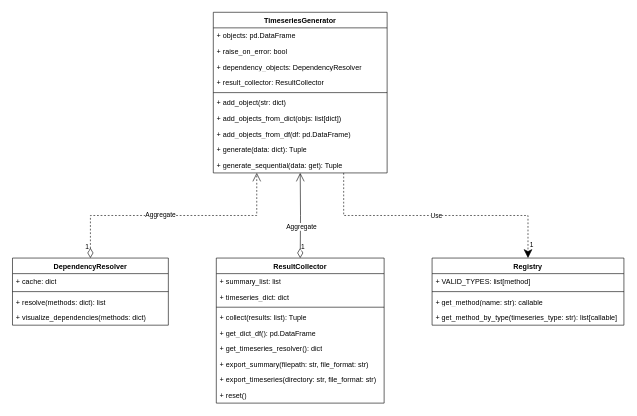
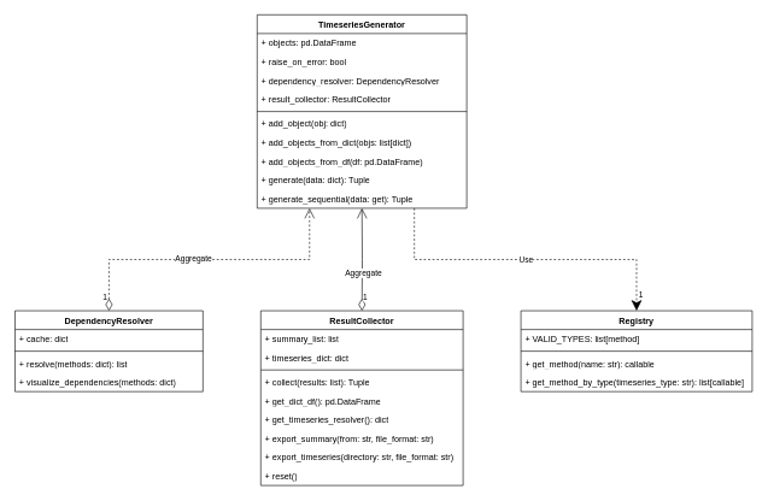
  <mxCell id="0" />
  <mxCell id="1" parent="0" />
  <mxCell id="2" value="TimeseriesGenerator" style="swimlane;fontStyle=1;align=center;verticalAlign=top;childLayout=stackLayout;horizontal=1;startSize=26;horizontalStack=0;resizeParent=1;resizeParentMax=0;resizeLast=0;collapsible=1;marginBottom=0;whiteSpace=wrap;html=1;" parent="1" vertex="1"><mxGeometry x="355" y="20" width="290" height="268" as="geometry" /></mxCell>
  <mxCell id="3" value="+ objects: pd.DataFrame" style="text;strokeColor=none;fillColor=none;align=left;verticalAlign=top;spacingLeft=4;spacingRight=4;overflow=hidden;rotatable=0;points=[[0,0.5],[1,0.5]];portConstraint=eastwest;whiteSpace=wrap;html=1;" parent="2" vertex="1"><mxGeometry y="26" width="290" height="26" as="geometry" /></mxCell>
  <mxCell id="4" value="+ raise_on_error: bool" style="text;strokeColor=none;fillColor=none;align=left;verticalAlign=top;spacingLeft=4;spacingRight=4;overflow=hidden;rotatable=0;points=[[0,0.5],[1,0.5]];portConstraint=eastwest;whiteSpace=wrap;html=1;" parent="2" vertex="1"><mxGeometry y="52" width="290" height="26" as="geometry" /></mxCell>
- <mxCell id="5" value="+ dependency_objects: DependencyResolver" style="text;strokeColor=none;fillColor=none;align=left;verticalAlign=top;spacingLeft=4;spacingRight=4;overflow=hidden;rotatable=0;points=[[0,0.5],[1,0.5]];portConstraint=eastwest;whiteSpace=wrap;html=1;" parent="2" vertex="1"><mxGeometry y="78" width="290" height="26" as="geometry" /></mxCell>
+ <mxCell id="5" value="+ dependency_resolver: DependencyResolver" style="text;strokeColor=none;fillColor=none;align=left;verticalAlign=top;spacingLeft=4;spacingRight=4;overflow=hidden;rotatable=0;points=[[0,0.5],[1,0.5]];portConstraint=eastwest;whiteSpace=wrap;html=1;" parent="2" vertex="1"><mxGeometry y="78" width="290" height="26" as="geometry" /></mxCell>
  <mxCell id="6" value="+ result_collector: ResultCollector" style="text;strokeColor=none;fillColor=none;align=left;verticalAlign=top;spacingLeft=4;spacingRight=4;overflow=hidden;rotatable=0;points=[[0,0.5],[1,0.5]];portConstraint=eastwest;whiteSpace=wrap;html=1;" parent="2" vertex="1"><mxGeometry y="104" width="290" height="26" as="geometry" /></mxCell>
  <mxCell id="7" value="" style="line;strokeWidth=1;fillColor=none;align=left;verticalAlign=middle;spacingTop=-1;spacingLeft=3;spacingRight=3;rotatable=0;labelPosition=right;points=[];portConstraint=eastwest;strokeColor=inherit;" parent="2" vertex="1"><mxGeometry y="130" width="290" height="8" as="geometry" /></mxCell>
- <mxCell id="8" value="+ add_object(str: dict)" style="text;strokeColor=none;fillColor=none;align=left;verticalAlign=top;spacingLeft=4;spacingRight=4;overflow=hidden;rotatable=0;points=[[0,0.5],[1,0.5]];portConstraint=eastwest;whiteSpace=wrap;html=1;" parent="2" vertex="1"><mxGeometry y="138" width="290" height="26" as="geometry" /></mxCell>
+ <mxCell id="8" value="+ add_object(obj: dict)" style="text;strokeColor=none;fillColor=none;align=left;verticalAlign=top;spacingLeft=4;spacingRight=4;overflow=hidden;rotatable=0;points=[[0,0.5],[1,0.5]];portConstraint=eastwest;whiteSpace=wrap;html=1;" parent="2" vertex="1"><mxGeometry y="138" width="290" height="26" as="geometry" /></mxCell>
  <mxCell id="9" value="+ add_objects_from_dict(objs: list[dict])" style="text;strokeColor=none;fillColor=none;align=left;verticalAlign=top;spacingLeft=4;spacingRight=4;overflow=hidden;rotatable=0;points=[[0,0.5],[1,0.5]];portConstraint=eastwest;whiteSpace=wrap;html=1;" parent="2" vertex="1"><mxGeometry y="164" width="290" height="26" as="geometry" /></mxCell>
  <mxCell id="10" value="+ add_objects_from_df(df: pd.DataFrame)" style="text;strokeColor=none;fillColor=none;align=left;verticalAlign=top;spacingLeft=4;spacingRight=4;overflow=hidden;rotatable=0;points=[[0,0.5],[1,0.5]];portConstraint=eastwest;whiteSpace=wrap;html=1;" parent="2" vertex="1"><mxGeometry y="190" width="290" height="26" as="geometry" /></mxCell>
  <mxCell id="11" value="+ generate(data: dict): Tuple" style="text;strokeColor=none;fillColor=none;align=left;verticalAlign=top;spacingLeft=4;spacingRight=4;overflow=hidden;rotatable=0;points=[[0,0.5],[1,0.5]];portConstraint=eastwest;whiteSpace=wrap;html=1;" parent="2" vertex="1"><mxGeometry y="216" width="290" height="26" as="geometry" /></mxCell>
  <mxCell id="12" value="+ generate_sequential(data: get): Tuple" style="text;strokeColor=none;fillColor=none;align=left;verticalAlign=top;spacingLeft=4;spacingRight=4;overflow=hidden;rotatable=0;points=[[0,0.5],[1,0.5]];portConstraint=eastwest;whiteSpace=wrap;html=1;" parent="2" vertex="1"><mxGeometry y="242" width="290" height="26" as="geometry" /></mxCell>
  <mxCell id="13" value="DependencyResolver" style="swimlane;fontStyle=1;align=center;verticalAlign=top;childLayout=stackLayout;horizontal=1;startSize=26;horizontalStack=0;resizeParent=1;resizeParentMax=0;resizeLast=0;collapsible=1;marginBottom=0;whiteSpace=wrap;html=1;" parent="1" vertex="1"><mxGeometry x="20" y="430" width="260" height="112" as="geometry" /></mxCell>
  <mxCell id="14" value="+ cache: dict" style="text;strokeColor=none;fillColor=none;align=left;verticalAlign=top;spacingLeft=4;spacingRight=4;overflow=hidden;rotatable=0;points=[[0,0.5],[1,0.5]];portConstraint=eastwest;whiteSpace=wrap;html=1;" parent="13" vertex="1"><mxGeometry y="26" width="260" height="26" as="geometry" /></mxCell>
  <mxCell id="15" value="" style="line;strokeWidth=1;fillColor=none;align=left;verticalAlign=middle;spacingTop=-1;spacingLeft=3;spacingRight=3;rotatable=0;labelPosition=right;points=[];portConstraint=eastwest;strokeColor=inherit;" parent="13" vertex="1"><mxGeometry y="52" width="260" height="8" as="geometry" /></mxCell>
  <mxCell id="16" value="+ resolve(methods: dict): list" style="text;strokeColor=none;fillColor=none;align=left;verticalAlign=top;spacingLeft=4;spacingRight=4;overflow=hidden;rotatable=0;points=[[0,0.5],[1,0.5]];portConstraint=eastwest;whiteSpace=wrap;html=1;" parent="13" vertex="1"><mxGeometry y="60" width="260" height="26" as="geometry" /></mxCell>
  <mxCell id="17" value="+ visualize_dependencies(methods: dict)" style="text;strokeColor=none;fillColor=none;align=left;verticalAlign=top;spacingLeft=4;spacingRight=4;overflow=hidden;rotatable=0;points=[[0,0.5],[1,0.5]];portConstraint=eastwest;whiteSpace=wrap;html=1;" parent="13" vertex="1"><mxGeometry y="86" width="260" height="26" as="geometry" /></mxCell>
  <mxCell id="18" value="ResultCollector" style="swimlane;fontStyle=1;align=center;verticalAlign=top;childLayout=stackLayout;horizontal=1;startSize=26;horizontalStack=0;resizeParent=1;resizeParentMax=0;resizeLast=0;collapsible=1;marginBottom=0;whiteSpace=wrap;html=1;" parent="1" vertex="1"><mxGeometry x="360" y="430" width="280" height="242" as="geometry" /></mxCell>
  <mxCell id="19" value="+ summary_list: list" style="text;strokeColor=none;fillColor=none;align=left;verticalAlign=top;spacingLeft=4;spacingRight=4;overflow=hidden;rotatable=0;points=[[0,0.5],[1,0.5]];portConstraint=eastwest;whiteSpace=wrap;html=1;" parent="18" vertex="1"><mxGeometry y="26" width="280" height="26" as="geometry" /></mxCell>
  <mxCell id="20" value="+ timeseries_dict: dict" style="text;strokeColor=none;fillColor=none;align=left;verticalAlign=top;spacingLeft=4;spacingRight=4;overflow=hidden;rotatable=0;points=[[0,0.5],[1,0.5]];portConstraint=eastwest;whiteSpace=wrap;html=1;" parent="18" vertex="1"><mxGeometry y="52" width="280" height="26" as="geometry" /></mxCell>
  <mxCell id="21" value="" style="line;strokeWidth=1;fillColor=none;align=left;verticalAlign=middle;spacingTop=-1;spacingLeft=3;spacingRight=3;rotatable=0;labelPosition=right;points=[];portConstraint=eastwest;strokeColor=inherit;" parent="18" vertex="1"><mxGeometry y="78" width="280" height="8" as="geometry" /></mxCell>
  <mxCell id="22" value="+ collect(results: list): Tuple" style="text;strokeColor=none;fillColor=none;align=left;verticalAlign=top;spacingLeft=4;spacingRight=4;overflow=hidden;rotatable=0;points=[[0,0.5],[1,0.5]];portConstraint=eastwest;whiteSpace=wrap;html=1;" parent="18" vertex="1"><mxGeometry y="86" width="280" height="26" as="geometry" /></mxCell>
  <mxCell id="23" value="+ get_dict_df(): pd.DataFrame" style="text;strokeColor=none;fillColor=none;align=left;verticalAlign=top;spacingLeft=4;spacingRight=4;overflow=hidden;rotatable=0;points=[[0,0.5],[1,0.5]];portConstraint=eastwest;whiteSpace=wrap;html=1;" parent="18" vertex="1"><mxGeometry y="112" width="280" height="26" as="geometry" /></mxCell>
  <mxCell id="24" value="+ get_timeseries_resolver(): dict" style="text;strokeColor=none;fillColor=none;align=left;verticalAlign=top;spacingLeft=4;spacingRight=4;overflow=hidden;rotatable=0;points=[[0,0.5],[1,0.5]];portConstraint=eastwest;whiteSpace=wrap;html=1;" parent="18" vertex="1"><mxGeometry y="138" width="280" height="26" as="geometry" /></mxCell>
- <mxCell id="25" value="+ export_summary(filepath: str, file_format: str)" style="text;strokeColor=none;fillColor=none;align=left;verticalAlign=top;spacingLeft=4;spacingRight=4;overflow=hidden;rotatable=0;points=[[0,0.5],[1,0.5]];portConstraint=eastwest;whiteSpace=wrap;html=1;" parent="18" vertex="1"><mxGeometry y="164" width="280" height="26" as="geometry" /></mxCell>
+ <mxCell id="25" value="+ export_summary(from: str, file_format: str)" style="text;strokeColor=none;fillColor=none;align=left;verticalAlign=top;spacingLeft=4;spacingRight=4;overflow=hidden;rotatable=0;points=[[0,0.5],[1,0.5]];portConstraint=eastwest;whiteSpace=wrap;html=1;" parent="18" vertex="1"><mxGeometry y="164" width="280" height="26" as="geometry" /></mxCell>
  <mxCell id="26" value="+ export_timeseries(directory: str, file_format: str)" style="text;strokeColor=none;fillColor=none;align=left;verticalAlign=top;spacingLeft=4;spacingRight=4;overflow=hidden;rotatable=0;points=[[0,0.5],[1,0.5]];portConstraint=eastwest;whiteSpace=wrap;html=1;" parent="18" vertex="1"><mxGeometry y="190" width="280" height="26" as="geometry" /></mxCell>
  <mxCell id="27" value="+ reset()" style="text;strokeColor=none;fillColor=none;align=left;verticalAlign=top;spacingLeft=4;spacingRight=4;overflow=hidden;rotatable=0;points=[[0,0.5],[1,0.5]];portConstraint=eastwest;whiteSpace=wrap;html=1;" parent="18" vertex="1"><mxGeometry y="216" width="280" height="26" as="geometry" /></mxCell>
  <mxCell id="28" value="Registry" style="swimlane;fontStyle=1;align=center;verticalAlign=top;childLayout=stackLayout;horizontal=1;startSize=26;horizontalStack=0;resizeParent=1;resizeParentMax=0;resizeLast=0;collapsible=1;marginBottom=0;whiteSpace=wrap;html=1;" parent="1" vertex="1"><mxGeometry x="720" y="430" width="320" height="112" as="geometry" /></mxCell>
  <mxCell id="29" value="+ VALID_TYPES: list[method]" style="text;strokeColor=none;fillColor=none;align=left;verticalAlign=top;spacingLeft=4;spacingRight=4;overflow=hidden;rotatable=0;points=[[0,0.5],[1,0.5]];portConstraint=eastwest;whiteSpace=wrap;html=1;" parent="28" vertex="1"><mxGeometry y="26" width="320" height="26" as="geometry" /></mxCell>
  <mxCell id="30" value="" style="line;strokeWidth=1;fillColor=none;align=left;verticalAlign=middle;spacingTop=-1;spacingLeft=3;spacingRight=3;rotatable=0;labelPosition=right;points=[];portConstraint=eastwest;strokeColor=inherit;" parent="28" vertex="1"><mxGeometry y="52" width="320" height="8" as="geometry" /></mxCell>
  <mxCell id="31" value="+ get_method(name: str): callable" style="text;strokeColor=none;fillColor=none;align=left;verticalAlign=top;spacingLeft=4;spacingRight=4;overflow=hidden;rotatable=0;points=[[0,0.5],[1,0.5]];portConstraint=eastwest;whiteSpace=wrap;html=1;" parent="28" vertex="1"><mxGeometry y="60" width="320" height="26" as="geometry" /></mxCell>
  <mxCell id="32" value="+ get_method_by_type(timeseries_type: str): list[callable]" style="text;strokeColor=none;fillColor=none;align=left;verticalAlign=top;spacingLeft=4;spacingRight=4;overflow=hidden;rotatable=0;points=[[0,0.5],[1,0.5]];portConstraint=eastwest;whiteSpace=wrap;html=1;" parent="28" vertex="1"><mxGeometry y="86" width="320" height="26" as="geometry" /></mxCell>
  <mxCell id="33" value="Use" style="endArrow=classic;endSize=12;dashed=1;html=1;rounded=0;entryX=0.5;entryY=0;entryDx=0;entryDy=0;exitX=0.75;exitY=1;exitDx=0;exitDy=0;edgeStyle=elbowEdgeStyle;elbow=vertical;" parent="1" source="2" target="28" edge="1"><mxGeometry width="160" relative="1" as="geometry"><mxPoint x="630" y="310" as="sourcePoint" /><mxPoint x="830" y="420" as="targetPoint" /></mxGeometry></mxCell>
  <mxCell id="34" value="1" style="edgeLabel;html=1;align=center;verticalAlign=middle;resizable=0;points=[];" parent="33" vertex="1" connectable="0"><mxGeometry x="0.914" y="1" relative="1" as="geometry"><mxPoint x="4" y="-3" as="offset" /></mxGeometry></mxCell>
  <mxCell id="35" value="1" style="endArrow=open;html=1;endSize=12;startArrow=diamondThin;startSize=14;startFill=0;edgeStyle=orthogonalEdgeStyle;align=left;verticalAlign=bottom;rounded=0;exitX=0.5;exitY=0;exitDx=0;exitDy=0;entryX=0.25;entryY=1;entryDx=0;entryDy=0;dashed=1;" parent="1" source="13" target="2" edge="1"><mxGeometry x="-0.952" y="10" relative="1" as="geometry"><mxPoint x="690" y="400" as="sourcePoint" /><mxPoint x="430" y="290" as="targetPoint" /><mxPoint as="offset" /></mxGeometry></mxCell>
  <mxCell id="36" value="Aggregate" style="edgeLabel;html=1;align=center;verticalAlign=middle;resizable=0;points=[];" parent="35" vertex="1" connectable="0"><mxGeometry x="-0.11" y="2" relative="1" as="geometry"><mxPoint as="offset" /></mxGeometry></mxCell>
  <mxCell id="37" value="1" style="endArrow=open;html=1;endSize=12;startArrow=diamondThin;startSize=14;startFill=0;edgeStyle=orthogonalEdgeStyle;align=left;verticalAlign=bottom;rounded=0;entryX=0.5;entryY=1;entryDx=0;entryDy=0;" parent="1" target="2" edge="1"><mxGeometry x="-0.86" relative="1" as="geometry"><mxPoint x="500" y="430" as="sourcePoint" /><mxPoint x="438" y="298" as="targetPoint" /><mxPoint as="offset" /></mxGeometry></mxCell>
  <mxCell id="38" value="Aggregate" style="edgeLabel;html=1;align=center;verticalAlign=middle;resizable=0;points=[];" parent="37" vertex="1" connectable="0"><mxGeometry x="-0.256" y="-1" relative="1" as="geometry"><mxPoint as="offset" /></mxGeometry></mxCell>
